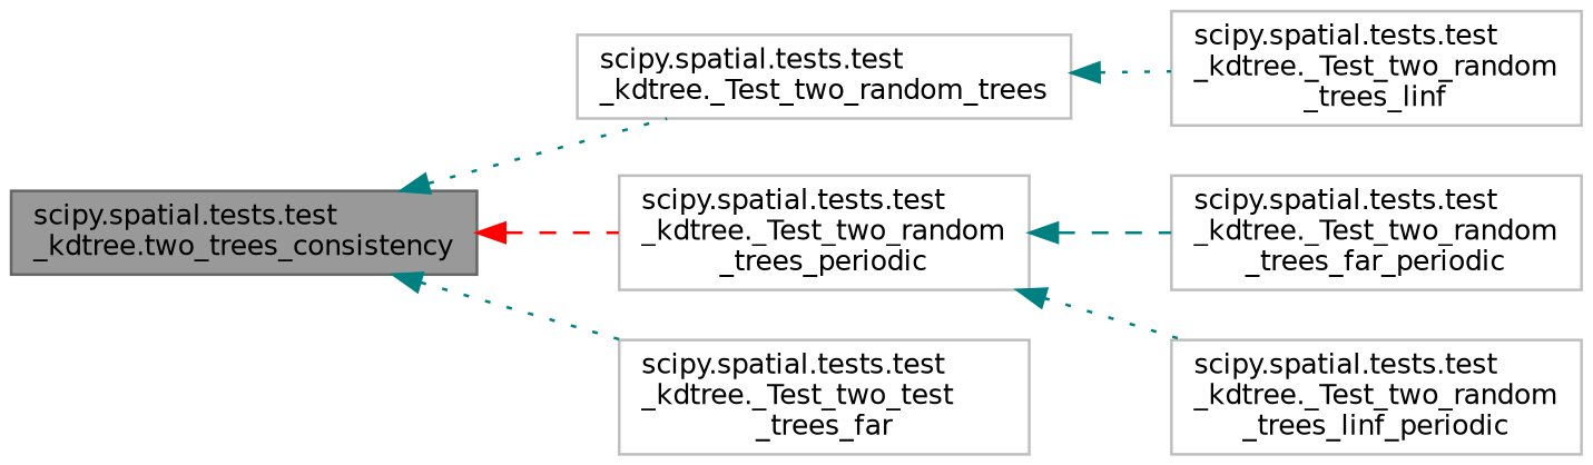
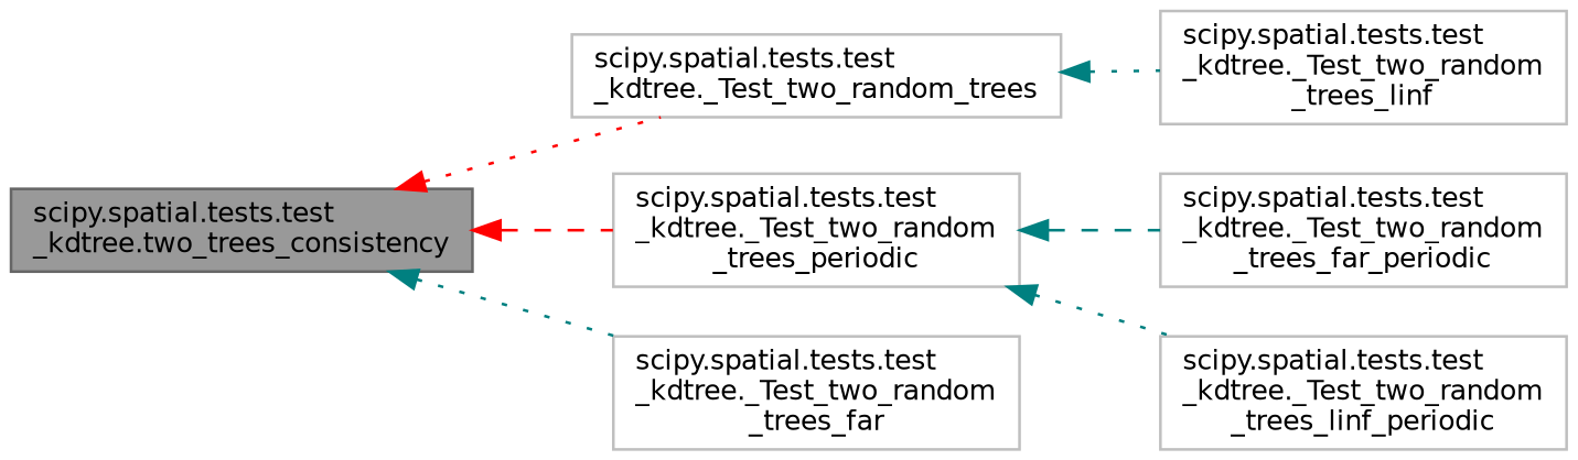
  digraph {
    rankdir=LR
    node [color=grey75 fillcolor=white fontname=Helvetica fontsize=10 shape=box style=filled]
    edge [color=teal dir=back fontname=Helvetica fontsize=10 labelfontname=Helvetica labelfontsize=10 style=dotted]
    n1 [color=gray40 fillcolor=grey60 fontcolor=black height=0.2 label="scipy.spatial.tests.test\l_kdtree.two_trees_consistency" width=0.4]
    n2 [height=0.2 label="scipy.spatial.tests.test\l_kdtree._Test_two_random_trees" width=0.4]
    n3 [height=0.2 label="scipy.spatial.tests.test\l_kdtree._Test_two_random\l_trees_periodic" width=0.4]
-   n4 [height=0.2 label="scipy.spatial.tests.test\l_kdtree._Test_two_test\l_trees_far" width=0.4]
+   n4 [height=0.2 label="scipy.spatial.tests.test\l_kdtree._Test_two_random\l_trees_far" width=0.4]
    n5 [height=0.2 label="scipy.spatial.tests.test\l_kdtree._Test_two_random\l_trees_linf" width=0.4]
    n6 [height=0.2 label="scipy.spatial.tests.test\l_kdtree._Test_two_random\l_trees_far_periodic" width=0.4]
    n7 [height=0.2 label="scipy.spatial.tests.test\l_kdtree._Test_two_random\l_trees_linf_periodic" width=0.4]
-   n1 -> n2
+   n1 -> n2 [color=red]
    n1 -> n3 [color=red style=dashed]
    n1 -> n4
    n2 -> n5
    n3 -> n6 [style=dashed]
    n3 -> n7
  }
